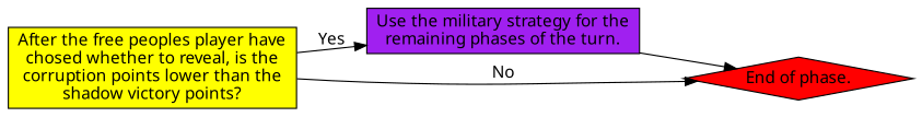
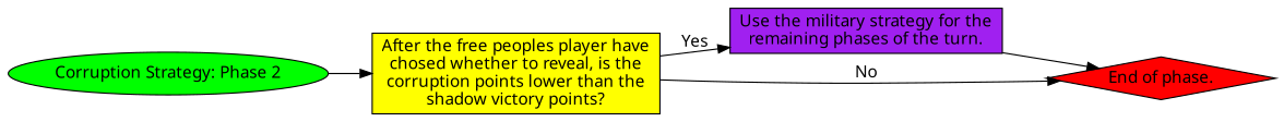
  digraph {
    rankdir=LR
    fontname="Noto Sans"
    node [shape=box style=filled fontname="Noto Sans"]
    edge [fontname="Noto Sans"]
    n1 [fillcolor=purple label="Use the military strategy for the\nremaining phases of the turn.\n"]
    n2 [fillcolor=red label="End of phase." shape=diamond]
    n3 [fillcolor=yellow label="After the free peoples player have\nchosed whether to reveal, is the\ncorruption points lower than the\nshadow victory points?\n"]
+   n4 [fillcolor=green label="Corruption Strategy: Phase 2" shape=ellipse]
    n1 -> n2
    n3 -> n1 [label=Yes]
    n3 -> n2 [label=No]
+   n4 -> n3
  }
